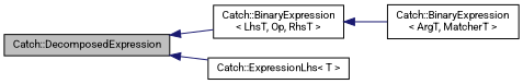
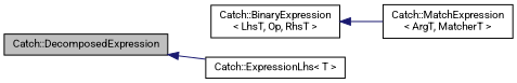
  digraph {
    fontname=Roboto
    rankdir=LR
    node [color=black fillcolor=white fontname=Roboto fontsize=10 shape=record style=filled]
    edge [color=midnightblue dir=back fontname=Roboto fontsize=10 labelfontname=Helvetica labelfontsize=10 style=solid]
    n1 [fillcolor=grey75 fontcolor=black height=0.2 label="Catch::DecomposedExpression" width=0.4]
    n2 [height=0.2 label="Catch::BinaryExpression\l\< LhsT, Op, RhsT \>" width=0.4]
    n3 [height=0.2 label="Catch::ExpressionLhs\< T \>" width=0.4]
-   n4 [height=0.2 label="Catch::BinaryExpression\l\< ArgT, MatcherT \>" width=0.4]
-   n1 -> n2
+   n4 [height=0.2 label="Catch::MatchExpression\l\< ArgT, MatcherT \>" width=0.4]
    n1 -> n3
    n2 -> n4
  }
